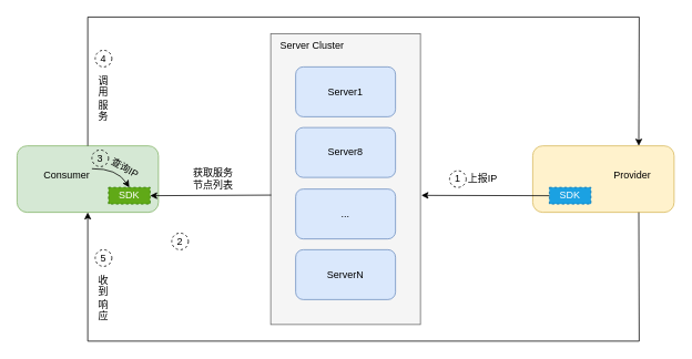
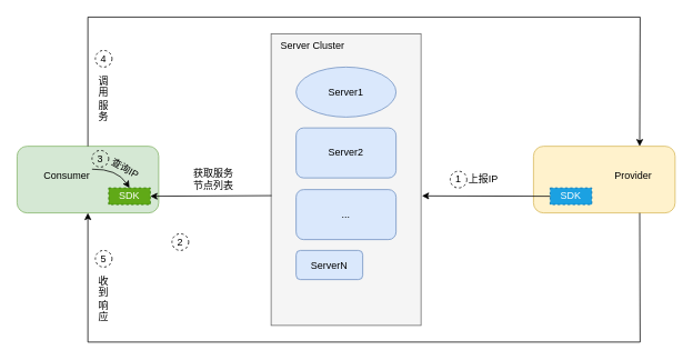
  <mxCell id="0" />
  <mxCell id="1" parent="0" />
  <mxCell id="2" value="" style="group" vertex="1" connectable="0" parent="1"><mxGeometry x="20" y="175" width="170" height="80" as="geometry" /></mxCell>
  <mxCell id="3" value="" style="rounded=1;whiteSpace=wrap;html=1;fillColor=#d5e8d4;strokeColor=#82b366;" vertex="1" parent="2"><mxGeometry width="170" height="80" as="geometry" /></mxCell>
  <mxCell id="4" value="Consumer" style="text;html=1;strokeColor=none;fillColor=none;align=center;verticalAlign=middle;whiteSpace=wrap;rounded=0;" vertex="1" parent="2"><mxGeometry x="30" y="20" width="60" height="30" as="geometry" /></mxCell>
  <mxCell id="5" value="SDK" style="rounded=0;whiteSpace=wrap;html=1;fillColor=#60a917;strokeColor=#2D7600;fontColor=#ffffff;dashed=1;" vertex="1" parent="2"><mxGeometry x="110" y="50" width="50" height="20" as="geometry" /></mxCell>
  <mxCell id="6" value="" style="curved=1;endArrow=classic;html=1;rounded=0;exitX=1;exitY=0.25;exitDx=0;exitDy=0;entryX=0.5;entryY=0;entryDx=0;entryDy=0;" edge="1" parent="2" source="4" target="5"><mxGeometry width="50" height="50" relative="1" as="geometry"><mxPoint x="140" y="235" as="sourcePoint" /><mxPoint x="190" y="185" as="targetPoint" /><Array as="points"><mxPoint x="120" y="27" /></Array></mxGeometry></mxCell>
  <mxCell id="7" value="查询IP" style="text;html=1;strokeColor=none;fillColor=none;align=center;verticalAlign=middle;whiteSpace=wrap;rounded=0;dashed=1;rotation=30;" vertex="1" parent="2"><mxGeometry x="100" y="12" width="60" height="30" as="geometry" /></mxCell>
  <mxCell id="8" value="3" style="ellipse;whiteSpace=wrap;html=1;aspect=fixed;dashed=1;fillColor=none;" vertex="1" parent="2"><mxGeometry x="90" y="5" width="20" height="20" as="geometry" /></mxCell>
  <mxCell id="9" value="" style="group" vertex="1" connectable="0" parent="1"><mxGeometry x="640" y="175" width="170" height="80" as="geometry" /></mxCell>
  <mxCell id="10" value="" style="rounded=1;whiteSpace=wrap;html=1;fillColor=#fff2cc;strokeColor=#d6b656;" vertex="1" parent="9"><mxGeometry width="170" height="80" as="geometry" /></mxCell>
  <mxCell id="11" value="Provider" style="text;html=1;strokeColor=none;fillColor=none;align=center;verticalAlign=middle;whiteSpace=wrap;rounded=0;" vertex="1" parent="9"><mxGeometry x="90" y="20" width="60" height="30" as="geometry" /></mxCell>
  <mxCell id="12" value="SDK" style="rounded=0;whiteSpace=wrap;html=1;fillColor=#1ba1e2;strokeColor=#006EAF;fontColor=#ffffff;dashed=1;" vertex="1" parent="9"><mxGeometry x="20" y="50" width="50" height="20" as="geometry" /></mxCell>
  <mxCell id="13" value="" style="group" vertex="1" connectable="0" parent="1"><mxGeometry x="325" y="40" width="180" height="350" as="geometry" /></mxCell>
  <mxCell id="14" value="" style="rounded=0;whiteSpace=wrap;html=1;fillColor=#f5f5f5;strokeColor=#666666;fontColor=#333333;" vertex="1" parent="13"><mxGeometry width="180" height="350" as="geometry" /></mxCell>
- <mxCell id="15" value="Server1" style="rounded=1;whiteSpace=wrap;html=1;fillColor=#dae8fc;strokeColor=#6c8ebf;" vertex="1" parent="13"><mxGeometry x="30" y="40" width="120" height="60" as="geometry" /></mxCell>
- <mxCell id="16" value="Server8" style="rounded=1;whiteSpace=wrap;html=1;fillColor=#dae8fc;strokeColor=#6c8ebf;" vertex="1" parent="13"><mxGeometry x="30" y="113" width="120" height="60" as="geometry" /></mxCell>
- <mxCell id="17" value="ServerN" style="rounded=1;whiteSpace=wrap;html=1;fillColor=#dae8fc;strokeColor=#6c8ebf;" vertex="1" parent="13"><mxGeometry x="30" y="260" width="120" height="60" as="geometry" /></mxCell>
+ <mxCell id="15" value="Server1" style="ellipse;whiteSpace=wrap;html=1;fillColor=#dae8fc;strokeColor=#6c8ebf;" vertex="1" parent="13"><mxGeometry x="30" y="40" width="120" height="60" as="geometry" /></mxCell>
+ <mxCell id="16" value="Server2" style="rounded=1;whiteSpace=wrap;html=1;fillColor=#dae8fc;strokeColor=#6c8ebf;" vertex="1" parent="13"><mxGeometry x="30" y="113" width="120" height="60" as="geometry" /></mxCell>
+ <mxCell id="17" value="ServerN" style="rounded=1;whiteSpace=wrap;html=1;fillColor=#dae8fc;strokeColor=#6c8ebf;" vertex="1" parent="13"><mxGeometry x="30" y="260" width="80" height="35" as="geometry" /></mxCell>
  <mxCell id="18" value="..." style="rounded=1;whiteSpace=wrap;html=1;fillColor=#dae8fc;strokeColor=#6c8ebf;" vertex="1" parent="13"><mxGeometry x="30" y="187" width="120" height="60" as="geometry" /></mxCell>
  <mxCell id="19" value="Server Cluster" style="text;html=1;strokeColor=none;fillColor=none;align=center;verticalAlign=middle;whiteSpace=wrap;rounded=0;" vertex="1" parent="13"><mxGeometry width="100" height="30" as="geometry" /></mxCell>
  <mxCell id="20" value="" style="endArrow=classic;html=1;rounded=0;exitX=0;exitY=0.5;exitDx=0;exitDy=0;entryX=1.006;entryY=0.556;entryDx=0;entryDy=0;entryPerimeter=0;" edge="1" parent="1" source="12" target="14"><mxGeometry width="50" height="50" relative="1" as="geometry"><mxPoint x="580" y="530" as="sourcePoint" /><mxPoint x="630" y="480" as="targetPoint" /></mxGeometry></mxCell>
  <mxCell id="21" value="" style="endArrow=classic;html=1;rounded=0;entryX=1;entryY=0.5;entryDx=0;entryDy=0;exitX=0.003;exitY=0.555;exitDx=0;exitDy=0;exitPerimeter=0;" edge="1" parent="1" source="14" target="5"><mxGeometry width="50" height="50" relative="1" as="geometry"><mxPoint x="320" y="235" as="sourcePoint" /><mxPoint x="516.08" y="244.6" as="targetPoint" /></mxGeometry></mxCell>
  <mxCell id="22" value="" style="endArrow=classic;html=1;rounded=0;exitX=0.5;exitY=0;exitDx=0;exitDy=0;entryX=0.75;entryY=0;entryDx=0;entryDy=0;" edge="1" parent="1" source="3" target="10"><mxGeometry width="50" height="50" relative="1" as="geometry"><mxPoint x="130" y="390" as="sourcePoint" /><mxPoint x="180" y="340" as="targetPoint" /><Array as="points"><mxPoint x="105" y="20" /><mxPoint x="768" y="20" /></Array></mxGeometry></mxCell>
  <mxCell id="23" value="" style="endArrow=classic;html=1;rounded=0;exitX=0.75;exitY=1;exitDx=0;exitDy=0;entryX=0.5;entryY=1;entryDx=0;entryDy=0;" edge="1" parent="1" source="10" target="3"><mxGeometry width="50" height="50" relative="1" as="geometry"><mxPoint x="700" y="440" as="sourcePoint" /><mxPoint x="750" y="390" as="targetPoint" /><Array as="points"><mxPoint x="768" y="410" /><mxPoint x="105" y="410" /></Array></mxGeometry></mxCell>
  <mxCell id="24" value="上报IP" style="text;html=1;strokeColor=none;fillColor=none;align=center;verticalAlign=middle;whiteSpace=wrap;rounded=0;dashed=1;" vertex="1" parent="1"><mxGeometry x="550" y="200" width="60" height="30" as="geometry" /></mxCell>
  <mxCell id="25" value="获取服务节点列表" style="text;html=1;strokeColor=none;fillColor=none;align=center;verticalAlign=middle;whiteSpace=wrap;rounded=0;dashed=1;" vertex="1" parent="1"><mxGeometry x="226" y="200" width="60" height="30" as="geometry" /></mxCell>
  <mxCell id="26" value="1" style="ellipse;whiteSpace=wrap;html=1;aspect=fixed;dashed=1;fillColor=none;" vertex="1" parent="1"><mxGeometry x="540" y="205" width="20" height="20" as="geometry" /></mxCell>
  <mxCell id="27" value="调用服务" style="text;html=1;strokeColor=none;fillColor=none;align=center;verticalAlign=middle;whiteSpace=wrap;rounded=0;dashed=1;" vertex="1" parent="1"><mxGeometry x="118" y="90" width="12" height="55" as="geometry" /></mxCell>
  <mxCell id="28" value="收到响应" style="text;html=1;strokeColor=none;fillColor=none;align=center;verticalAlign=middle;whiteSpace=wrap;rounded=0;dashed=1;" vertex="1" parent="1"><mxGeometry x="118" y="330" width="12" height="55" as="geometry" /></mxCell>
  <mxCell id="29" value="2" style="ellipse;whiteSpace=wrap;html=1;aspect=fixed;dashed=1;fillColor=none;" vertex="1" parent="1"><mxGeometry x="206" y="280" width="20" height="20" as="geometry" /></mxCell>
  <mxCell id="30" value="4" style="ellipse;whiteSpace=wrap;html=1;aspect=fixed;dashed=1;fillColor=none;" vertex="1" parent="1"><mxGeometry x="114" y="60" width="20" height="20" as="geometry" /></mxCell>
  <mxCell id="31" value="5" style="ellipse;whiteSpace=wrap;html=1;aspect=fixed;dashed=1;fillColor=none;" vertex="1" parent="1"><mxGeometry x="114" y="300" width="20" height="20" as="geometry" /></mxCell>
